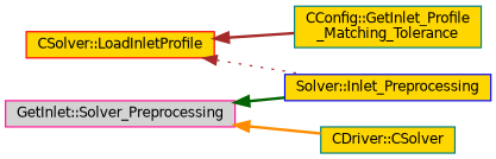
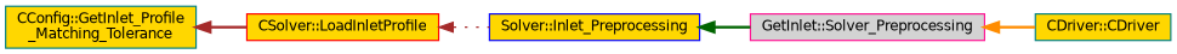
  digraph {
    rankdir=LR
    node [color=teal fillcolor=gold fontname=Helvetica fontsize=10 shape=record style=filled]
    edge [color=brown dir=back fontname=Helvetica fontsize=10 labelfontname=Helvetica labelfontsize=10 style=bold]
    n1 [fontcolor=black height=0.2 label="CConfig::GetInlet_Profile\l_Matching_Tolerance" width=0.4]
    n2 [color=red height=0.2 label="CSolver::LoadInletProfile" width=0.4]
    n3 [color=blue height=0.2 label="Solver::Inlet_Preprocessing" width=0.4]
    n4 [color=deeppink fillcolor=lightgrey height=0.2 label="GetInlet::Solver_Preprocessing" width=0.4]
-   n5 [height=0.2 label="CDriver::CSolver" width=0.4]
-   n2 -> n1
+   n5 [height=0.2 label="CDriver::CDriver" width=0.4]
+   n1 -> n2
    n2 -> n3 [style=dotted]
-   n4 -> n3 [color=darkgreen]
+   n3 -> n4 [color=darkgreen]
    n4 -> n5 [color=darkorange]
  }
